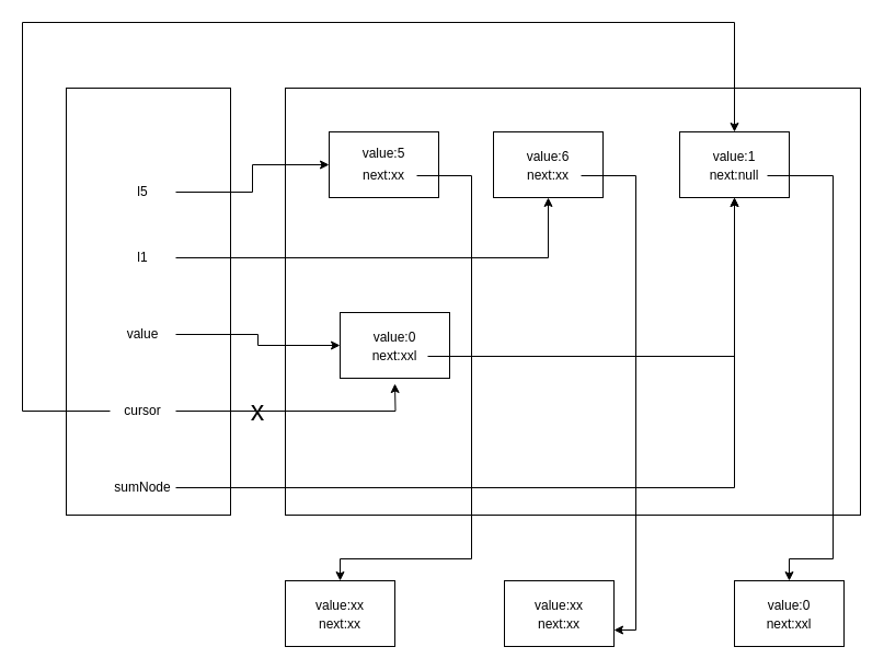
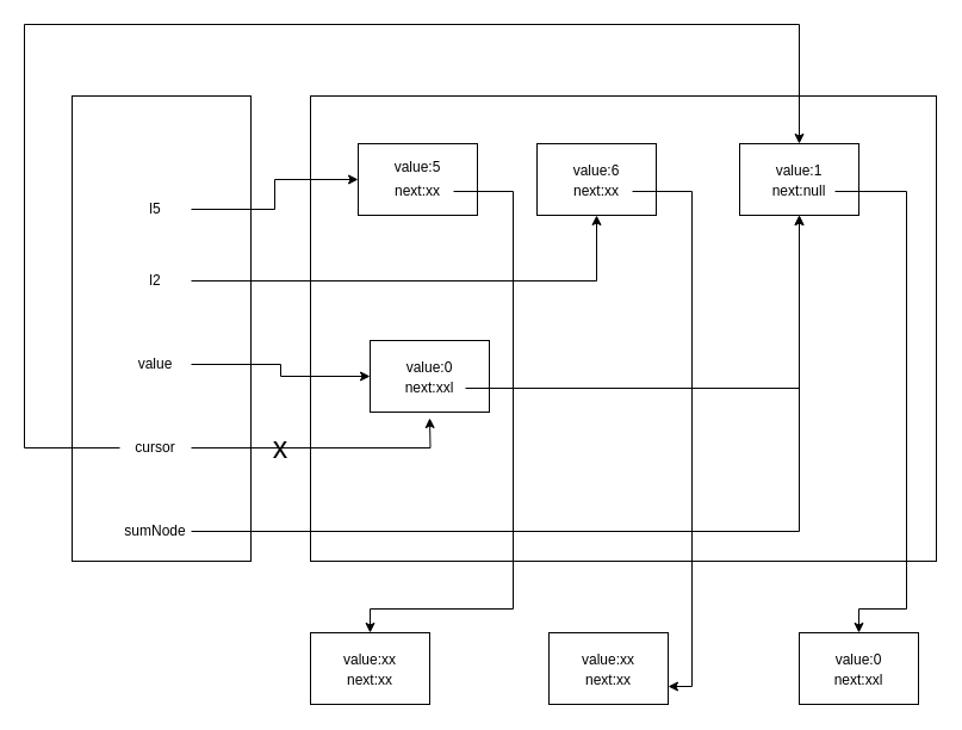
  <mxCell id="0" />
  <mxCell id="1" parent="0" />
  <mxCell id="2" value="" style="rounded=0;whiteSpace=wrap;html=1;labelBackgroundColor=none;fillColor=none;" vertex="1" parent="1"><mxGeometry x="260" y="80" width="525" height="390" as="geometry" /></mxCell>
  <mxCell id="3" value="" style="rounded=0;whiteSpace=wrap;html=1;verticalAlign=top;" vertex="1" parent="1"><mxGeometry x="60" y="80" width="150" height="390" as="geometry" /></mxCell>
  <mxCell id="4" style="edgeStyle=orthogonalEdgeStyle;rounded=0;orthogonalLoop=1;jettySize=auto;html=1;entryX=0;entryY=0.5;entryDx=0;entryDy=0;" edge="1" parent="1" source="5" target="15"><mxGeometry relative="1" as="geometry" /></mxCell>
  <mxCell id="5" value="l5" style="text;html=1;strokeColor=none;fillColor=none;align=center;verticalAlign=middle;whiteSpace=wrap;rounded=0;" vertex="1" parent="1"><mxGeometry x="100" y="160" width="60" height="30" as="geometry" /></mxCell>
  <mxCell id="6" style="edgeStyle=orthogonalEdgeStyle;rounded=0;orthogonalLoop=1;jettySize=auto;html=1;entryX=0.5;entryY=1;entryDx=0;entryDy=0;" edge="1" parent="1" source="7" target="24"><mxGeometry relative="1" as="geometry"><mxPoint x="465" y="230" as="targetPoint" /></mxGeometry></mxCell>
- <mxCell id="7" value="l1" style="text;html=1;strokeColor=none;fillColor=none;align=center;verticalAlign=middle;whiteSpace=wrap;rounded=0;" vertex="1" parent="1"><mxGeometry x="100" y="220" width="60" height="30" as="geometry" /></mxCell>
+ <mxCell id="7" value="l2" style="text;html=1;strokeColor=none;fillColor=none;align=center;verticalAlign=middle;whiteSpace=wrap;rounded=0;" vertex="1" parent="1"><mxGeometry x="100" y="220" width="60" height="30" as="geometry" /></mxCell>
  <mxCell id="8" style="edgeStyle=orthogonalEdgeStyle;rounded=0;orthogonalLoop=1;jettySize=auto;html=1;entryX=0;entryY=0.5;entryDx=0;entryDy=0;" edge="1" parent="1" source="9" target="20"><mxGeometry relative="1" as="geometry"><mxPoint x="290" y="315" as="targetPoint" /></mxGeometry></mxCell>
  <mxCell id="9" value="value" style="text;html=1;strokeColor=none;fillColor=none;align=center;verticalAlign=middle;whiteSpace=wrap;rounded=0;" vertex="1" parent="1"><mxGeometry x="100" y="290" width="60" height="30" as="geometry" /></mxCell>
  <mxCell id="10" style="edgeStyle=orthogonalEdgeStyle;rounded=0;orthogonalLoop=1;jettySize=auto;html=1;" edge="1" parent="1" source="12"><mxGeometry relative="1" as="geometry"><mxPoint x="360" y="350" as="targetPoint" /></mxGeometry></mxCell>
  <mxCell id="11" style="edgeStyle=orthogonalEdgeStyle;rounded=0;orthogonalLoop=1;jettySize=auto;html=1;entryX=0.5;entryY=0;entryDx=0;entryDy=0;" edge="1" parent="1" source="12" target="28"><mxGeometry relative="1" as="geometry"><Array as="points"><mxPoint x="20" y="375" /><mxPoint x="20" y="20" /><mxPoint x="670" y="20" /></Array></mxGeometry></mxCell>
  <mxCell id="12" value="cursor" style="text;html=1;strokeColor=none;fillColor=none;align=center;verticalAlign=middle;whiteSpace=wrap;rounded=0;" vertex="1" parent="1"><mxGeometry x="100" y="360" width="60" height="30" as="geometry" /></mxCell>
  <mxCell id="13" style="edgeStyle=orthogonalEdgeStyle;rounded=0;orthogonalLoop=1;jettySize=auto;html=1;entryX=0.5;entryY=1;entryDx=0;entryDy=0;" edge="1" parent="1" source="14" target="28"><mxGeometry relative="1" as="geometry"><mxPoint x="655" y="230" as="targetPoint" /></mxGeometry></mxCell>
  <mxCell id="14" value="sumNode" style="text;html=1;strokeColor=none;fillColor=none;align=center;verticalAlign=middle;whiteSpace=wrap;rounded=0;" vertex="1" parent="1"><mxGeometry x="100" y="430" width="60" height="30" as="geometry" /></mxCell>
  <mxCell id="15" value="" style="rounded=0;whiteSpace=wrap;html=1;" vertex="1" parent="1"><mxGeometry x="300" y="120" width="100" height="60" as="geometry" /></mxCell>
  <mxCell id="16" value="value:5" style="text;html=1;strokeColor=none;fillColor=none;align=center;verticalAlign=middle;whiteSpace=wrap;rounded=0;" vertex="1" parent="1"><mxGeometry x="320" y="130" width="60" height="20" as="geometry" /></mxCell>
  <mxCell id="17" style="edgeStyle=orthogonalEdgeStyle;rounded=0;orthogonalLoop=1;jettySize=auto;html=1;entryX=0.5;entryY=0;entryDx=0;entryDy=0;" edge="1" parent="1" source="18" target="34"><mxGeometry relative="1" as="geometry"><Array as="points"><mxPoint x="430" y="160" /><mxPoint x="430" y="510" /><mxPoint x="310" y="510" /></Array></mxGeometry></mxCell>
  <mxCell id="18" value="next:xx" style="text;html=1;strokeColor=none;fillColor=none;align=center;verticalAlign=middle;whiteSpace=wrap;rounded=0;" vertex="1" parent="1"><mxGeometry x="320" y="150" width="60" height="20" as="geometry" /></mxCell>
  <mxCell id="19" value="" style="group" vertex="1" connectable="0" parent="1"><mxGeometry x="310" y="285" width="100" height="60" as="geometry" /></mxCell>
  <mxCell id="20" value="" style="rounded=0;whiteSpace=wrap;html=1;movable=1;resizable=1;rotatable=1;deletable=1;editable=1;locked=0;connectable=1;" vertex="1" parent="19"><mxGeometry width="100" height="60" as="geometry" /></mxCell>
  <mxCell id="21" value="value:0" style="text;html=1;strokeColor=none;fillColor=none;align=center;verticalAlign=middle;whiteSpace=wrap;rounded=0;movable=1;resizable=1;rotatable=1;deletable=1;editable=1;locked=0;connectable=1;" vertex="1" parent="19"><mxGeometry x="20" y="10" width="60" height="25" as="geometry" /></mxCell>
  <mxCell id="22" value="next:xxl" style="text;html=1;strokeColor=none;fillColor=none;align=center;verticalAlign=middle;whiteSpace=wrap;rounded=0;movable=1;resizable=1;rotatable=1;deletable=1;editable=1;locked=0;connectable=1;" vertex="1" parent="19"><mxGeometry x="20" y="30" width="60" height="20" as="geometry" /></mxCell>
  <mxCell id="23" value="" style="group" vertex="1" connectable="0" parent="1"><mxGeometry x="450" y="120" width="100" height="60" as="geometry" /></mxCell>
  <mxCell id="24" value="" style="rounded=0;whiteSpace=wrap;html=1;movable=1;resizable=1;rotatable=1;deletable=1;editable=1;locked=0;connectable=1;" vertex="1" parent="23"><mxGeometry width="100" height="60" as="geometry" /></mxCell>
  <mxCell id="25" value="value:6" style="text;html=1;strokeColor=none;fillColor=none;align=center;verticalAlign=middle;whiteSpace=wrap;rounded=0;movable=1;resizable=1;rotatable=1;deletable=1;editable=1;locked=0;connectable=1;" vertex="1" parent="23"><mxGeometry x="20" y="10" width="60" height="25" as="geometry" /></mxCell>
  <mxCell id="26" value="next:xx" style="text;html=1;strokeColor=none;fillColor=none;align=center;verticalAlign=middle;whiteSpace=wrap;rounded=0;movable=1;resizable=1;rotatable=1;deletable=1;editable=1;locked=0;connectable=1;" vertex="1" parent="23"><mxGeometry x="20" y="30" width="60" height="20" as="geometry" /></mxCell>
  <mxCell id="27" value="" style="group" vertex="1" connectable="0" parent="1"><mxGeometry x="620" y="120" width="100" height="60" as="geometry" /></mxCell>
  <mxCell id="28" value="" style="rounded=0;whiteSpace=wrap;html=1;movable=1;resizable=1;rotatable=1;deletable=1;editable=1;locked=0;connectable=1;" vertex="1" parent="27"><mxGeometry width="100" height="60" as="geometry" /></mxCell>
  <mxCell id="29" value="value:1" style="text;html=1;strokeColor=none;fillColor=none;align=center;verticalAlign=middle;whiteSpace=wrap;rounded=0;movable=1;resizable=1;rotatable=1;deletable=1;editable=1;locked=0;connectable=1;" vertex="1" parent="27"><mxGeometry x="20" y="10" width="60" height="25" as="geometry" /></mxCell>
  <mxCell id="30" value="next:null" style="text;html=1;strokeColor=none;fillColor=none;align=center;verticalAlign=middle;whiteSpace=wrap;rounded=0;movable=1;resizable=1;rotatable=1;deletable=1;editable=1;locked=0;connectable=1;" vertex="1" parent="27"><mxGeometry x="20" y="30" width="60" height="20" as="geometry" /></mxCell>
  <mxCell id="31" style="edgeStyle=orthogonalEdgeStyle;rounded=0;orthogonalLoop=1;jettySize=auto;html=1;entryX=0.5;entryY=1;entryDx=0;entryDy=0;" edge="1" parent="1" source="22" target="28"><mxGeometry relative="1" as="geometry" /></mxCell>
  <mxCell id="32" value="x" style="text;html=1;strokeColor=none;fillColor=none;align=center;verticalAlign=middle;whiteSpace=wrap;rounded=0;fontSize=25;" vertex="1" parent="1"><mxGeometry x="210" y="359" width="50" height="30" as="geometry" /></mxCell>
  <mxCell id="33" value="" style="group" vertex="1" connectable="0" parent="1"><mxGeometry x="260" y="530" width="100" height="60" as="geometry" /></mxCell>
  <mxCell id="34" value="" style="rounded=0;whiteSpace=wrap;html=1;movable=1;resizable=1;rotatable=1;deletable=1;editable=1;locked=0;connectable=1;" vertex="1" parent="33"><mxGeometry width="100" height="60" as="geometry" /></mxCell>
  <mxCell id="35" value="value:xx" style="text;html=1;strokeColor=none;fillColor=none;align=center;verticalAlign=middle;whiteSpace=wrap;rounded=0;movable=1;resizable=1;rotatable=1;deletable=1;editable=1;locked=0;connectable=1;" vertex="1" parent="33"><mxGeometry x="20" y="10" width="60" height="25" as="geometry" /></mxCell>
  <mxCell id="36" value="next:xx" style="text;html=1;strokeColor=none;fillColor=none;align=center;verticalAlign=middle;whiteSpace=wrap;rounded=0;movable=1;resizable=1;rotatable=1;deletable=1;editable=1;locked=0;connectable=1;" vertex="1" parent="33"><mxGeometry x="20" y="30" width="60" height="20" as="geometry" /></mxCell>
  <mxCell id="37" value="" style="group" vertex="1" connectable="0" parent="1"><mxGeometry x="460" y="530" width="100" height="60" as="geometry" /></mxCell>
  <mxCell id="38" value="" style="rounded=0;whiteSpace=wrap;html=1;movable=1;resizable=1;rotatable=1;deletable=1;editable=1;locked=0;connectable=1;" vertex="1" parent="37"><mxGeometry width="100" height="60" as="geometry" /></mxCell>
  <mxCell id="39" value="value:xx" style="text;html=1;strokeColor=none;fillColor=none;align=center;verticalAlign=middle;whiteSpace=wrap;rounded=0;movable=1;resizable=1;rotatable=1;deletable=1;editable=1;locked=0;connectable=1;" vertex="1" parent="37"><mxGeometry x="20" y="10" width="60" height="25" as="geometry" /></mxCell>
  <mxCell id="40" value="next:xx" style="text;html=1;strokeColor=none;fillColor=none;align=center;verticalAlign=middle;whiteSpace=wrap;rounded=0;movable=1;resizable=1;rotatable=1;deletable=1;editable=1;locked=0;connectable=1;" vertex="1" parent="37"><mxGeometry x="20" y="30" width="60" height="20" as="geometry" /></mxCell>
  <mxCell id="41" style="edgeStyle=orthogonalEdgeStyle;rounded=0;orthogonalLoop=1;jettySize=auto;html=1;entryX=1;entryY=0.75;entryDx=0;entryDy=0;" edge="1" parent="1" source="26" target="38"><mxGeometry relative="1" as="geometry"><Array as="points"><mxPoint x="580" y="160" /><mxPoint x="580" y="575" /></Array></mxGeometry></mxCell>
  <mxCell id="42" value="" style="group" vertex="1" connectable="0" parent="1"><mxGeometry x="670" y="530" width="100" height="60" as="geometry" /></mxCell>
  <mxCell id="43" value="" style="rounded=0;whiteSpace=wrap;html=1;movable=1;resizable=1;rotatable=1;deletable=1;editable=1;locked=0;connectable=1;" vertex="1" parent="42"><mxGeometry width="100" height="60" as="geometry" /></mxCell>
  <mxCell id="44" value="value:0" style="text;html=1;strokeColor=none;fillColor=none;align=center;verticalAlign=middle;whiteSpace=wrap;rounded=0;movable=1;resizable=1;rotatable=1;deletable=1;editable=1;locked=0;connectable=1;" vertex="1" parent="42"><mxGeometry x="20" y="10" width="60" height="25" as="geometry" /></mxCell>
  <mxCell id="45" value="next:xxl" style="text;html=1;strokeColor=none;fillColor=none;align=center;verticalAlign=middle;whiteSpace=wrap;rounded=0;movable=1;resizable=1;rotatable=1;deletable=1;editable=1;locked=0;connectable=1;" vertex="1" parent="42"><mxGeometry x="20" y="30" width="60" height="20" as="geometry" /></mxCell>
  <mxCell id="46" style="edgeStyle=orthogonalEdgeStyle;rounded=0;orthogonalLoop=1;jettySize=auto;html=1;entryX=0.5;entryY=0;entryDx=0;entryDy=0;" edge="1" parent="1" source="30" target="43"><mxGeometry relative="1" as="geometry"><Array as="points"><mxPoint x="760" y="160" /><mxPoint x="760" y="510" /><mxPoint x="720" y="510" /></Array></mxGeometry></mxCell>
